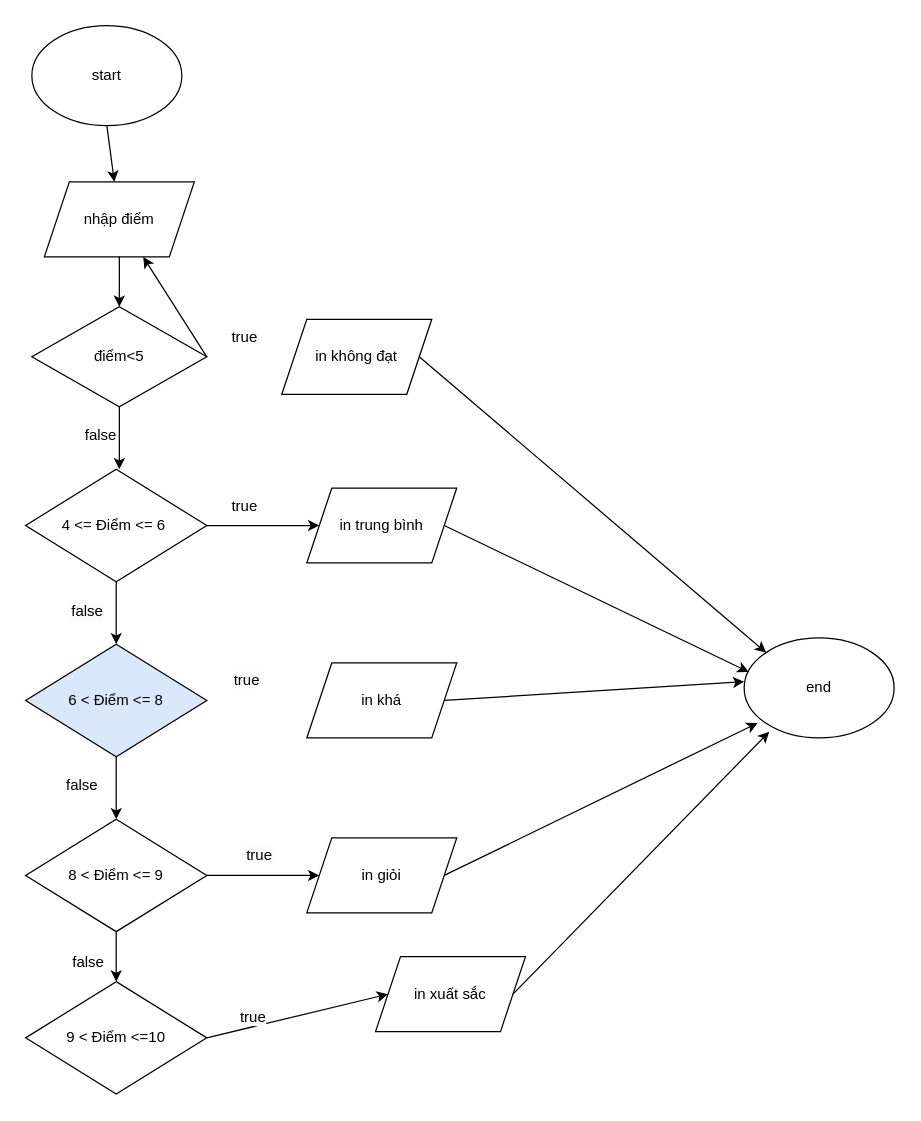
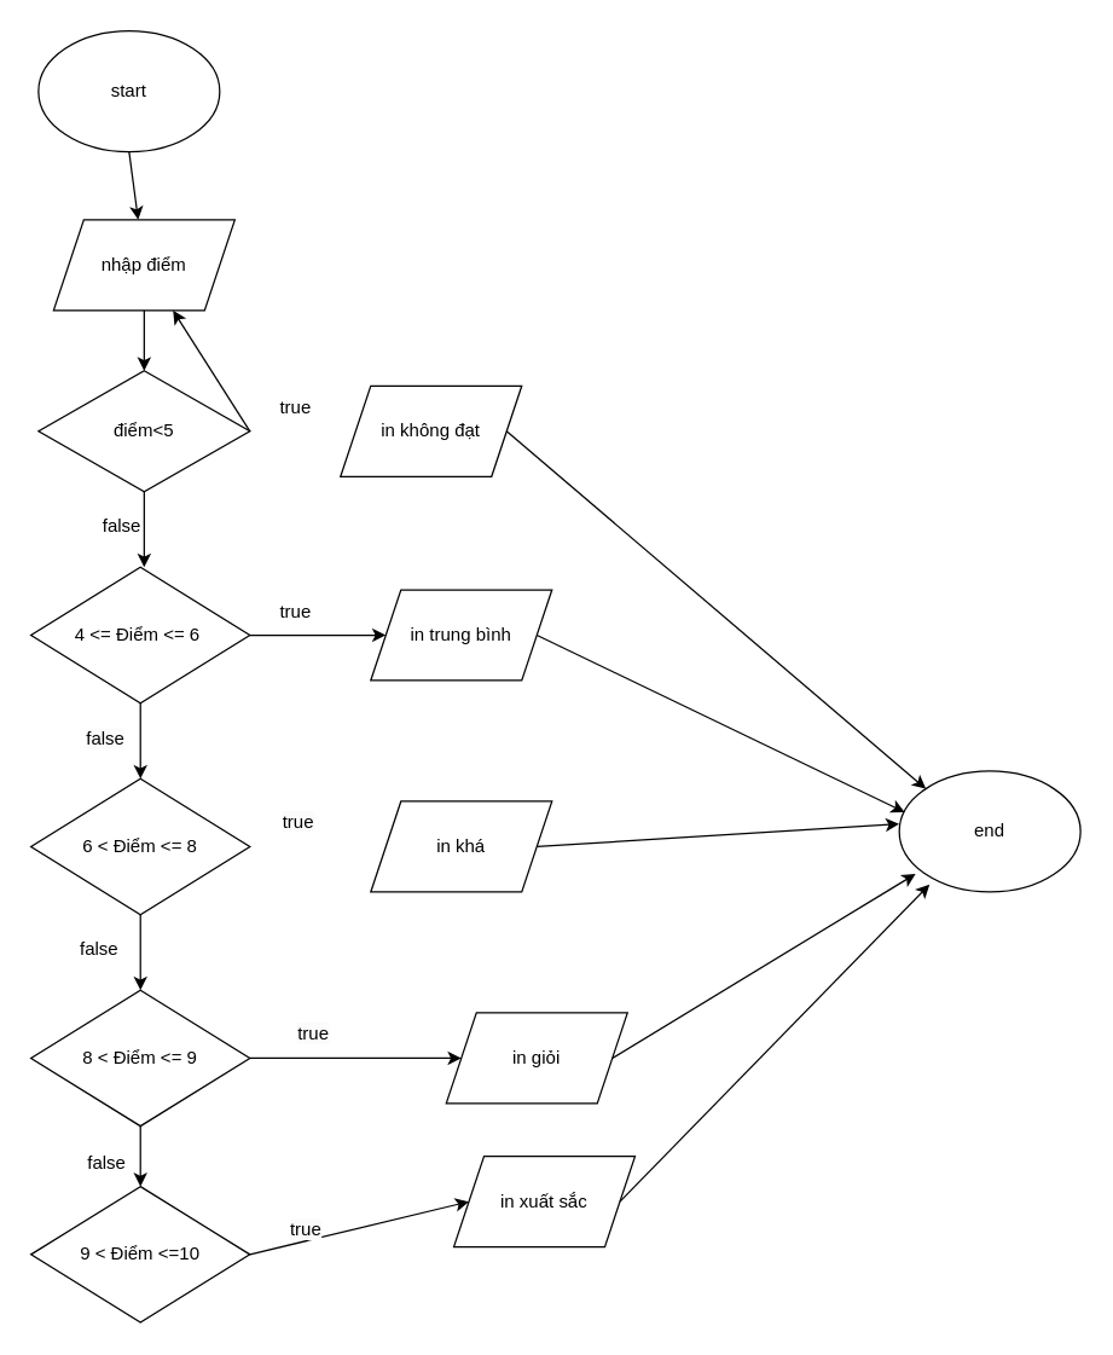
  <mxCell id="0" />
  <mxCell id="1" parent="0" />
  <mxCell id="2" value="start" style="ellipse;whiteSpace=wrap;html=1;" vertex="1" parent="1"><mxGeometry x="25" y="20" width="120" height="80" as="geometry" /></mxCell>
  <mxCell id="3" value="" style="endArrow=classic;html=1;rounded=0;exitX=0.5;exitY=1;exitDx=0;exitDy=0;" edge="1" parent="1" source="2" target="4"><mxGeometry width="50" height="50" relative="1" as="geometry"><mxPoint x="305" y="275" as="sourcePoint" /><mxPoint x="95" y="145" as="targetPoint" /></mxGeometry></mxCell>
  <mxCell id="4" value="nhập điểm" style="shape=parallelogram;perimeter=parallelogramPerimeter;whiteSpace=wrap;html=1;fixedSize=1;" vertex="1" parent="1"><mxGeometry x="35" y="145" width="120" height="60" as="geometry" /></mxCell>
  <mxCell id="5" value="" style="endArrow=classic;html=1;rounded=0;exitX=0.5;exitY=1;exitDx=0;exitDy=0;" edge="1" parent="1" source="4"><mxGeometry width="50" height="50" relative="1" as="geometry"><mxPoint x="305" y="275" as="sourcePoint" /><mxPoint x="95" y="245" as="targetPoint" /></mxGeometry></mxCell>
  <mxCell id="6" value="điểm&amp;lt;5" style="rhombus;whiteSpace=wrap;html=1;" vertex="1" parent="1"><mxGeometry x="25" y="245" width="140" height="80" as="geometry" /></mxCell>
  <mxCell id="7" value="" style="endArrow=classic;html=1;rounded=0;exitX=0.5;exitY=1;exitDx=0;exitDy=0;" edge="1" parent="1" source="6"><mxGeometry width="50" height="50" relative="1" as="geometry"><mxPoint x="305" y="375" as="sourcePoint" /><mxPoint x="95" y="375" as="targetPoint" /></mxGeometry></mxCell>
  <mxCell id="8" value="" style="endArrow=classic;html=1;rounded=0;exitX=1;exitY=0.5;exitDx=0;exitDy=0;" edge="1" parent="1" source="6" target="4"><mxGeometry width="50" height="50" relative="1" as="geometry"><mxPoint x="105" y="335" as="sourcePoint" /><mxPoint x="225" y="285" as="targetPoint" /></mxGeometry></mxCell>
  <mxCell id="9" value="in không đạt" style="shape=parallelogram;perimeter=parallelogramPerimeter;whiteSpace=wrap;html=1;fixedSize=1;" vertex="1" parent="1"><mxGeometry x="225" y="255" width="120" height="60" as="geometry" /></mxCell>
  <mxCell id="10" value="4 &amp;lt;= Điểm &amp;lt;= 6&amp;nbsp;" style="rhombus;whiteSpace=wrap;html=1;" vertex="1" parent="1"><mxGeometry x="20" y="375" width="145" height="90" as="geometry" /></mxCell>
  <mxCell id="11" value="false" style="text;html=1;align=center;verticalAlign=middle;resizable=0;points=[];autosize=1;strokeColor=none;fillColor=none;" vertex="1" parent="1"><mxGeometry x="55" y="333" width="50" height="30" as="geometry" /></mxCell>
  <mxCell id="12" value="true" style="text;html=1;align=center;verticalAlign=middle;resizable=0;points=[];autosize=1;strokeColor=none;fillColor=none;" vertex="1" parent="1"><mxGeometry x="175" y="255" width="40" height="30" as="geometry" /></mxCell>
  <mxCell id="13" value="in trung bình" style="shape=parallelogram;perimeter=parallelogramPerimeter;whiteSpace=wrap;html=1;fixedSize=1;" vertex="1" parent="1"><mxGeometry x="245" y="390" width="120" height="60" as="geometry" /></mxCell>
  <mxCell id="14" value="" style="endArrow=classic;html=1;rounded=0;entryX=0;entryY=0.5;entryDx=0;entryDy=0;" edge="1" parent="1" target="13"><mxGeometry width="50" height="50" relative="1" as="geometry"><mxPoint x="165" y="420" as="sourcePoint" /><mxPoint x="355" y="425" as="targetPoint" /></mxGeometry></mxCell>
- <mxCell id="15" value="6 &amp;lt; Điểm &amp;lt;= 8" style="rhombus;whiteSpace=wrap;html=1;fillColor=#dae8fc;" vertex="1" parent="1"><mxGeometry x="20" y="515" width="145" height="90" as="geometry" /></mxCell>
+ <mxCell id="15" value="6 &amp;lt; Điểm &amp;lt;= 8" style="rhombus;whiteSpace=wrap;html=1;" vertex="1" parent="1"><mxGeometry x="20" y="515" width="145" height="90" as="geometry" /></mxCell>
  <mxCell id="16" value="in khá" style="shape=parallelogram;perimeter=parallelogramPerimeter;whiteSpace=wrap;html=1;fixedSize=1;" vertex="1" parent="1"><mxGeometry x="245" y="530" width="120" height="60" as="geometry" /></mxCell>
  <mxCell id="17" value="8 &amp;lt; Điểm &amp;lt;= 9" style="rhombus;whiteSpace=wrap;html=1;" vertex="1" parent="1"><mxGeometry x="20" y="655" width="145" height="90" as="geometry" /></mxCell>
- <mxCell id="18" value="in giỏi" style="shape=parallelogram;perimeter=parallelogramPerimeter;whiteSpace=wrap;html=1;fixedSize=1;" vertex="1" parent="1"><mxGeometry x="245" y="670" width="120" height="60" as="geometry" /></mxCell>
+ <mxCell id="18" value="in giỏi" style="shape=parallelogram;perimeter=parallelogramPerimeter;whiteSpace=wrap;html=1;fixedSize=1;" vertex="1" parent="1"><mxGeometry x="295" y="670" width="120" height="60" as="geometry" /></mxCell>
  <mxCell id="19" value="" style="endArrow=classic;html=1;rounded=0;entryX=0;entryY=0.5;entryDx=0;entryDy=0;" edge="1" parent="1" target="18"><mxGeometry width="50" height="50" relative="1" as="geometry"><mxPoint x="165" y="700" as="sourcePoint" /><mxPoint x="335" y="705" as="targetPoint" /></mxGeometry></mxCell>
  <mxCell id="20" value="9 &amp;lt; Điểm &amp;lt;=10" style="rhombus;whiteSpace=wrap;html=1;" vertex="1" parent="1"><mxGeometry x="20" y="785" width="145" height="90" as="geometry" /></mxCell>
  <mxCell id="21" value="in xuất sắc" style="shape=parallelogram;perimeter=parallelogramPerimeter;whiteSpace=wrap;html=1;fixedSize=1;" vertex="1" parent="1"><mxGeometry x="300" y="765" width="120" height="60" as="geometry" /></mxCell>
  <mxCell id="22" value="" style="endArrow=classic;html=1;rounded=0;entryX=0;entryY=0.5;entryDx=0;entryDy=0;" edge="1" parent="1" target="21"><mxGeometry width="50" height="50" relative="1" as="geometry"><mxPoint x="165" y="830" as="sourcePoint" /><mxPoint x="375" y="585" as="targetPoint" /></mxGeometry></mxCell>
  <mxCell id="23" value="" style="endArrow=classic;html=1;rounded=0;exitX=0.5;exitY=1;exitDx=0;exitDy=0;entryX=0.5;entryY=0;entryDx=0;entryDy=0;" edge="1" parent="1" source="10" target="15"><mxGeometry width="50" height="50" relative="1" as="geometry"><mxPoint x="305" y="475" as="sourcePoint" /><mxPoint x="355" y="425" as="targetPoint" /></mxGeometry></mxCell>
  <mxCell id="24" value="" style="endArrow=classic;html=1;rounded=0;exitX=0.5;exitY=1;exitDx=0;exitDy=0;entryX=0.5;entryY=0;entryDx=0;entryDy=0;" edge="1" parent="1" source="15" target="17"><mxGeometry width="50" height="50" relative="1" as="geometry"><mxPoint x="305" y="675" as="sourcePoint" /><mxPoint x="355" y="625" as="targetPoint" /></mxGeometry></mxCell>
  <mxCell id="25" value="" style="endArrow=classic;html=1;rounded=0;exitX=0.5;exitY=1;exitDx=0;exitDy=0;" edge="1" parent="1" source="17" target="20"><mxGeometry width="50" height="50" relative="1" as="geometry"><mxPoint x="305" y="675" as="sourcePoint" /><mxPoint x="355" y="625" as="targetPoint" /></mxGeometry></mxCell>
  <mxCell id="26" value="false" style="text;html=1;align=center;verticalAlign=middle;resizable=0;points=[];autosize=1;strokeColor=none;fillColor=none;" vertex="1" parent="1"><mxGeometry x="45" y="755" width="50" height="30" as="geometry" /></mxCell>
  <mxCell id="27" value="false" style="text;html=1;align=center;verticalAlign=middle;resizable=0;points=[];autosize=1;strokeColor=none;fillColor=none;" vertex="1" parent="1"><mxGeometry x="40" y="613" width="50" height="30" as="geometry" /></mxCell>
  <mxCell id="28" value="&lt;span style=&quot;color: rgb(0, 0, 0); font-family: Helvetica; font-size: 12px; font-style: normal; font-variant-ligatures: normal; font-variant-caps: normal; font-weight: 400; letter-spacing: normal; orphans: 2; text-align: center; text-indent: 0px; text-transform: none; widows: 2; word-spacing: 0px; -webkit-text-stroke-width: 0px; white-space: nowrap; background-color: rgb(251, 251, 251); text-decoration-thickness: initial; text-decoration-style: initial; text-decoration-color: initial; display: inline !important; float: none;&quot;&gt;false&lt;/span&gt;" style="text;whiteSpace=wrap;html=1;" vertex="1" parent="1"><mxGeometry x="55" y="475" width="60" height="40" as="geometry" /></mxCell>
  <mxCell id="29" value="true" style="text;html=1;align=center;verticalAlign=middle;resizable=0;points=[];autosize=1;strokeColor=none;fillColor=none;" vertex="1" parent="1"><mxGeometry x="175" y="390" width="40" height="30" as="geometry" /></mxCell>
  <mxCell id="30" value="&lt;span style=&quot;color: rgb(0, 0, 0); font-family: Helvetica; font-size: 12px; font-style: normal; font-variant-ligatures: normal; font-variant-caps: normal; font-weight: 400; letter-spacing: normal; orphans: 2; text-align: center; text-indent: 0px; text-transform: none; widows: 2; word-spacing: 0px; -webkit-text-stroke-width: 0px; white-space: nowrap; background-color: rgb(251, 251, 251); text-decoration-thickness: initial; text-decoration-style: initial; text-decoration-color: initial; display: inline !important; float: none;&quot;&gt;true&lt;/span&gt;" style="text;whiteSpace=wrap;html=1;" vertex="1" parent="1"><mxGeometry x="185" y="530" width="60" height="40" as="geometry" /></mxCell>
  <mxCell id="31" value="&lt;span style=&quot;color: rgb(0, 0, 0); font-family: Helvetica; font-size: 12px; font-style: normal; font-variant-ligatures: normal; font-variant-caps: normal; font-weight: 400; letter-spacing: normal; orphans: 2; text-align: center; text-indent: 0px; text-transform: none; widows: 2; word-spacing: 0px; -webkit-text-stroke-width: 0px; white-space: nowrap; background-color: rgb(251, 251, 251); text-decoration-thickness: initial; text-decoration-style: initial; text-decoration-color: initial; display: inline !important; float: none;&quot;&gt;true&lt;/span&gt;" style="text;whiteSpace=wrap;html=1;" vertex="1" parent="1"><mxGeometry x="195" y="670" width="50" height="40" as="geometry" /></mxCell>
  <mxCell id="32" value="&lt;span style=&quot;color: rgb(0, 0, 0); font-family: Helvetica; font-size: 12px; font-style: normal; font-variant-ligatures: normal; font-variant-caps: normal; font-weight: 400; letter-spacing: normal; orphans: 2; text-align: center; text-indent: 0px; text-transform: none; widows: 2; word-spacing: 0px; -webkit-text-stroke-width: 0px; white-space: nowrap; background-color: rgb(251, 251, 251); text-decoration-thickness: initial; text-decoration-style: initial; text-decoration-color: initial; display: inline !important; float: none;&quot;&gt;true&lt;/span&gt;" style="text;whiteSpace=wrap;html=1;" vertex="1" parent="1"><mxGeometry x="190" y="800" width="50" height="40" as="geometry" /></mxCell>
  <mxCell id="33" value="end" style="ellipse;whiteSpace=wrap;html=1;" vertex="1" parent="1"><mxGeometry x="595" y="510" width="120" height="80" as="geometry" /></mxCell>
  <mxCell id="34" value="" style="endArrow=classic;html=1;rounded=0;exitX=1;exitY=0.5;exitDx=0;exitDy=0;entryX=0;entryY=0;entryDx=0;entryDy=0;" edge="1" parent="1" source="9" target="33"><mxGeometry width="50" height="50" relative="1" as="geometry"><mxPoint x="305" y="475" as="sourcePoint" /><mxPoint x="355" y="425" as="targetPoint" /></mxGeometry></mxCell>
  <mxCell id="35" value="" style="endArrow=classic;html=1;rounded=0;exitX=1;exitY=0.5;exitDx=0;exitDy=0;entryX=0.03;entryY=0.34;entryDx=0;entryDy=0;entryPerimeter=0;" edge="1" parent="1" source="13" target="33"><mxGeometry width="50" height="50" relative="1" as="geometry"><mxPoint x="305" y="575" as="sourcePoint" /><mxPoint x="355" y="525" as="targetPoint" /></mxGeometry></mxCell>
  <mxCell id="36" value="" style="endArrow=classic;html=1;rounded=0;exitX=1;exitY=0.5;exitDx=0;exitDy=0;" edge="1" parent="1" source="16"><mxGeometry width="50" height="50" relative="1" as="geometry"><mxPoint x="365" y="430" as="sourcePoint" /><mxPoint x="595" y="545" as="targetPoint" /></mxGeometry></mxCell>
  <mxCell id="37" value="" style="endArrow=classic;html=1;rounded=0;exitX=1;exitY=0.5;exitDx=0;exitDy=0;entryX=0.09;entryY=0.85;entryDx=0;entryDy=0;entryPerimeter=0;" edge="1" parent="1" source="18" target="33"><mxGeometry width="50" height="50" relative="1" as="geometry"><mxPoint x="315" y="585" as="sourcePoint" /><mxPoint x="365" y="535" as="targetPoint" /></mxGeometry></mxCell>
  <mxCell id="38" value="" style="endArrow=classic;html=1;rounded=0;exitX=1;exitY=0.5;exitDx=0;exitDy=0;entryX=0.167;entryY=0.938;entryDx=0;entryDy=0;entryPerimeter=0;" edge="1" parent="1" source="21" target="33"><mxGeometry width="50" height="50" relative="1" as="geometry"><mxPoint x="325" y="595" as="sourcePoint" /><mxPoint x="375" y="545" as="targetPoint" /></mxGeometry></mxCell>
